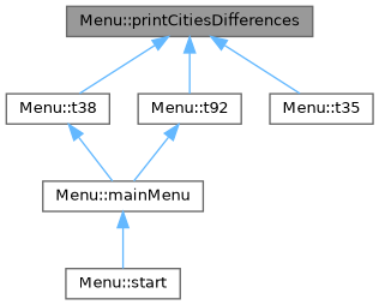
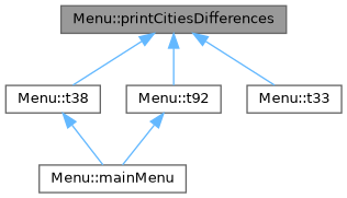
  digraph {
    rankdir=TB
    node [color=grey40 fillcolor=white fontname=Helvetica fontsize=10 shape=box style=filled]
    edge [color=steelblue1 dir=back fontname=Helvetica fontsize=10 labelfontname=Helvetica labelfontsize=10 style=solid]
    n1 [color=gray40 fillcolor=grey60 fontcolor=black height=0.2 label="Menu::printCitiesDifferences" width=0.4]
    n2 [height=0.2 label="Menu::t38" width=0.4]
    n3 [height=0.2 label="Menu::t92" width=0.4]
-   n4 [height=0.2 label="Menu::t35" width=0.4]
+   n4 [height=0.2 label="Menu::t33" width=0.4]
    n5 [height=0.2 label="Menu::mainMenu" width=0.4]
-   n6 [height=0.2 label="Menu::start" width=0.4]
    n1 -> n2
    n1 -> n3
    n1 -> n4
    n2 -> n5
    n3 -> n5
-   n5 -> n6
  }
